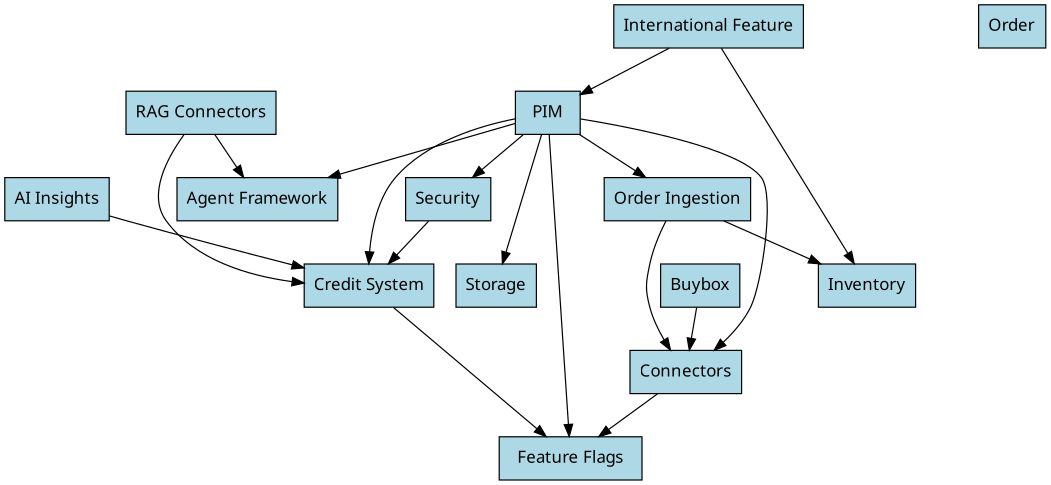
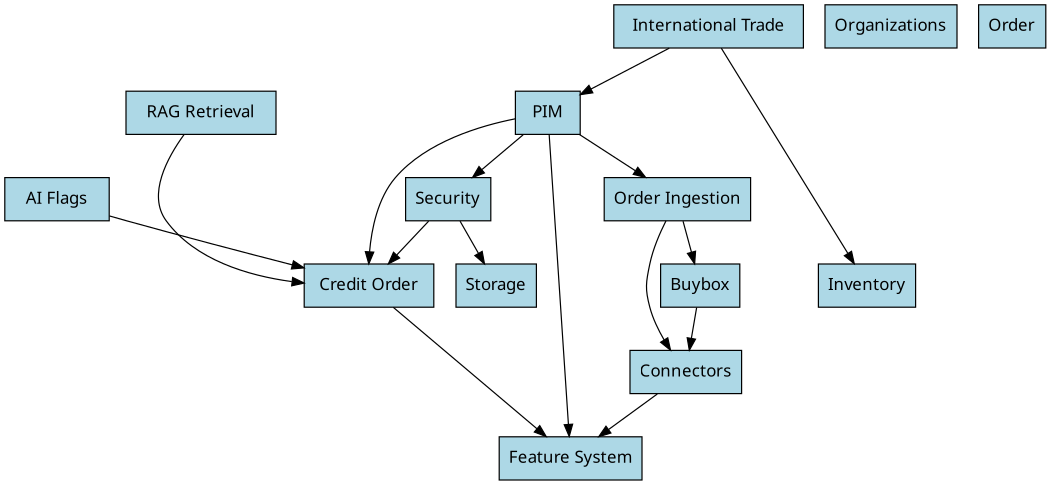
  digraph {
    fontname="Noto Sans"
    rankdir=TB
    node [fillcolor=lightblue fontname="Noto Sans" shape=box style=filled]
    edge [fontname="Noto Sans"]
-   n1 [label="Agent Framework"]
-   n2 [label="Credit System"]
-   n3 [label="Feature Flags"]
-   n4 [label="AI Insights"]
+   n2 [label="Credit Order"]
+   n3 [label="Feature System"]
+   n4 [label="AI Flags"]
    n5 [label=Buybox]
    n6 [label=Connectors]
-   n7 [label="International Feature"]
+   n7 [label="International Trade"]
    n8 [label=Inventory]
    n9 [label=PIM]
    n10 [label="Order Ingestion"]
    n11 [label=Security]
    n12 [label=Storage]
-   n14 [label="RAG Connectors"]
+   n13 [label=Organizations]
+   n14 [label="RAG Retrieval"]
    n15 [label=Order]
    n2 -> n3
    n4 -> n2
    n5 -> n6
    n6 -> n3
    n7 -> n8
    n7 -> n9
-   n9 -> n1
    n9 -> n2
    n9 -> n3
-   n9 -> n6
    n9 -> n10
    n9 -> n11
-   n9 -> n12
+   n11 -> n12
    n10 -> n6
-   n10 -> n8
+   n10 -> n5
    n11 -> n2
-   n14 -> n1
    n14 -> n2
  }
